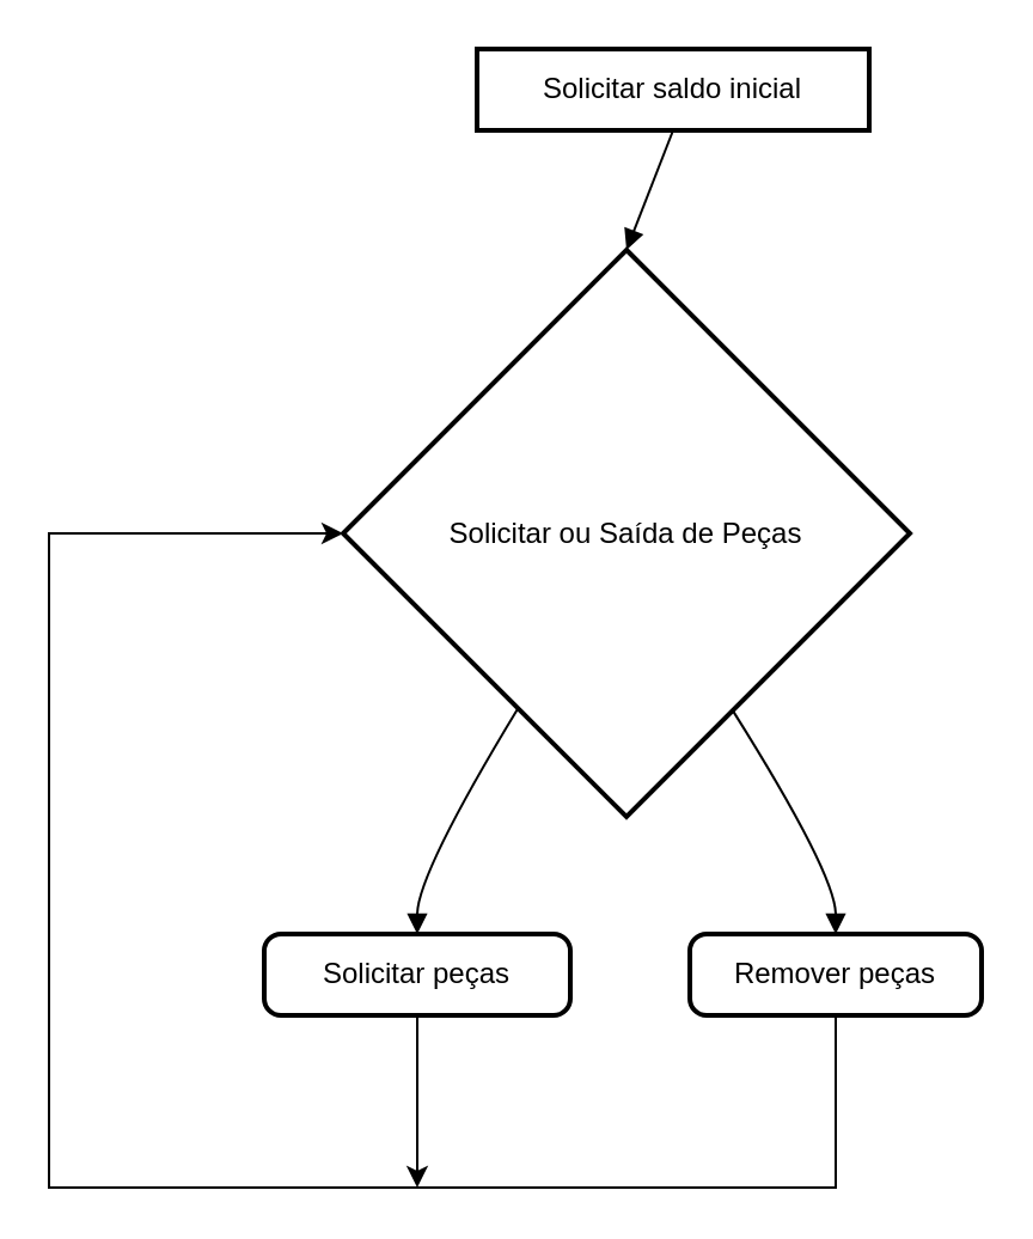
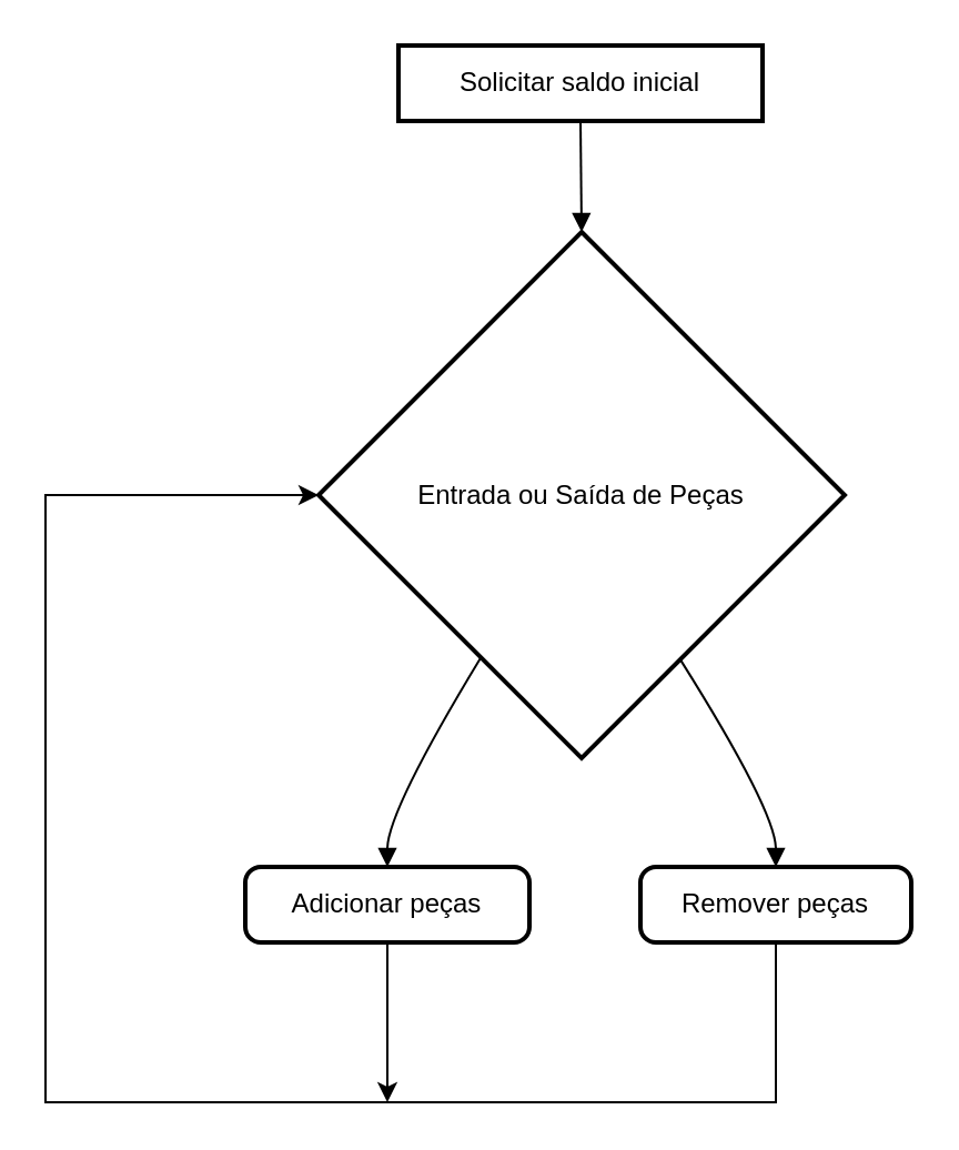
  <mxCell id="0" />
  <mxCell id="1" parent="0" />
- <mxCell id="2" value="Solicitar saldo inicial" style="whiteSpace=wrap;strokeWidth=2;" parent="1" vertex="1"><mxGeometry x="199" y="20" width="164" height="34" as="geometry" /></mxCell>
- <mxCell id="3" value="Solicitar ou Saída de Peças" style="rhombus;strokeWidth=2;whiteSpace=wrap;" parent="1" vertex="1"><mxGeometry x="143" y="104" width="237" height="237" as="geometry" /></mxCell>
+ <mxCell id="2" value="Solicitar saldo inicial" style="whiteSpace=wrap;strokeWidth=2;" parent="1" vertex="1"><mxGeometry x="179" y="20" width="164" height="34" as="geometry" /></mxCell>
+ <mxCell id="3" value="Entrada ou Saída de Peças" style="rhombus;strokeWidth=2;whiteSpace=wrap;" parent="1" vertex="1"><mxGeometry x="143" y="104" width="237" height="237" as="geometry" /></mxCell>
  <mxCell id="4" style="edgeStyle=orthogonalEdgeStyle;rounded=0;orthogonalLoop=1;jettySize=auto;html=1;" edge="1" parent="1" source="5"><mxGeometry relative="1" as="geometry"><mxPoint x="174" y="496" as="targetPoint" /></mxGeometry></mxCell>
- <mxCell id="5" value="Solicitar peças" style="rounded=1;absoluteArcSize=1;arcSize=14;whiteSpace=wrap;strokeWidth=2;" parent="1" vertex="1"><mxGeometry y="390" width="128" height="34" as="geometry" x="110" /></mxCell>
+ <mxCell id="5" value="Adicionar peças" style="rounded=1;absoluteArcSize=1;arcSize=14;whiteSpace=wrap;strokeWidth=2;" parent="1" vertex="1"><mxGeometry y="390" width="128" height="34" as="geometry" x="110" /></mxCell>
  <mxCell id="6" style="edgeStyle=orthogonalEdgeStyle;rounded=0;orthogonalLoop=1;jettySize=auto;html=1;entryX=0;entryY=0.5;entryDx=0;entryDy=0;" edge="1" parent="1" source="7" target="3"><mxGeometry relative="1" as="geometry"><Array as="points"><mxPoint x="349" y="496" /><mxPoint x="20" y="496" /><mxPoint x="20" y="223" /></Array></mxGeometry></mxCell>
  <mxCell id="7" value="Remover peças" style="rounded=1;absoluteArcSize=1;arcSize=14;whiteSpace=wrap;strokeWidth=2;" parent="1" vertex="1"><mxGeometry x="288" y="390" width="122" height="34" as="geometry" /></mxCell>
  <mxCell id="8" value="" style="curved=1;startArrow=none;endArrow=block;exitX=0.5;exitY=1;entryX=0.5;entryY=0;" parent="1" source="2" target="3" edge="1"><mxGeometry relative="1" as="geometry"><Array as="points" /></mxGeometry></mxCell>
  <mxCell id="9" value="" style="curved=1;startArrow=none;endArrow=block;exitX=0.19;exitY=1;entryX=0.5;entryY=0.01;" parent="1" source="3" target="5" edge="1"><mxGeometry relative="1" as="geometry"><Array as="points"><mxPoint x="174" y="365" /></Array></mxGeometry></mxCell>
  <mxCell id="10" value="" style="curved=1;startArrow=none;endArrow=block;exitX=0.8;exitY=1;entryX=0.5;entryY=0.01;" parent="1" source="3" target="7" edge="1"><mxGeometry relative="1" as="geometry"><Array as="points"><mxPoint x="349" y="365" /></Array></mxGeometry></mxCell>
